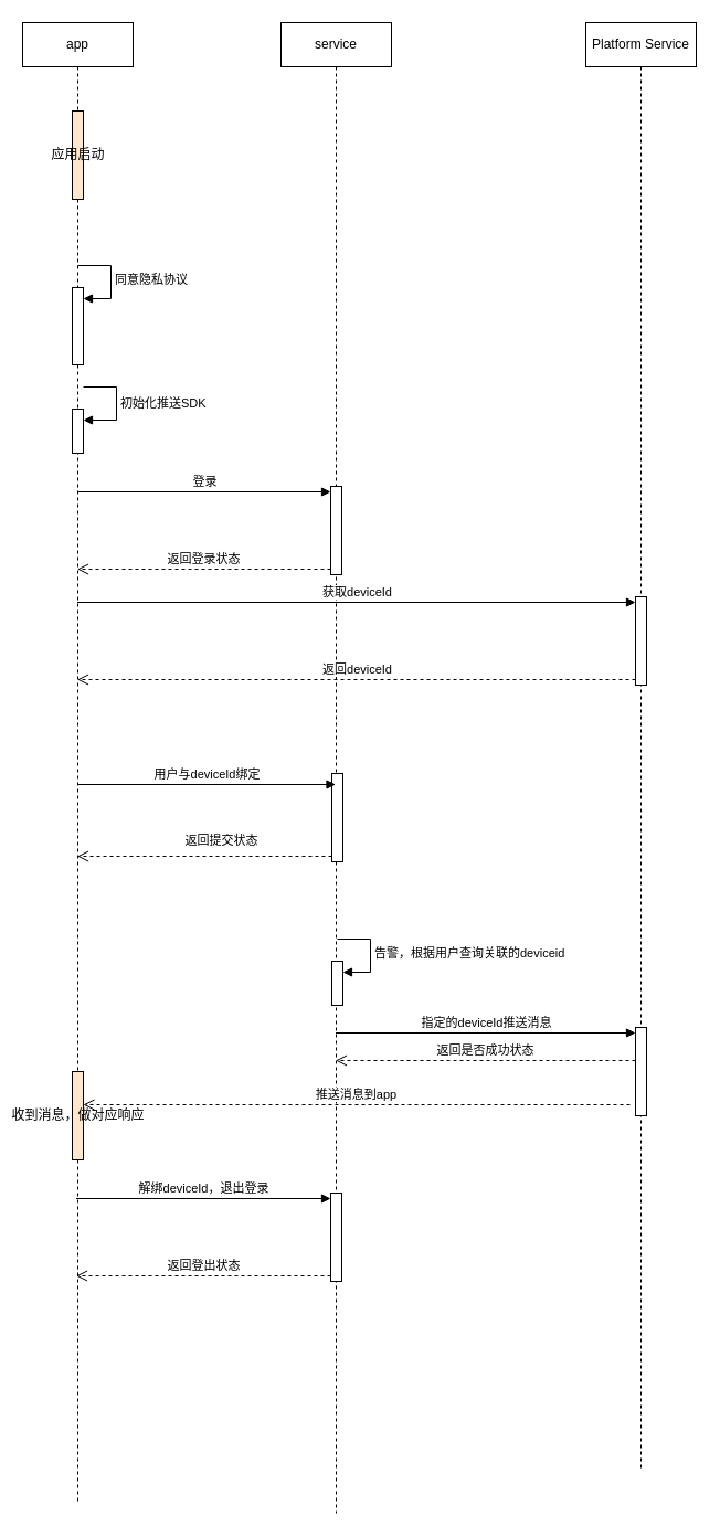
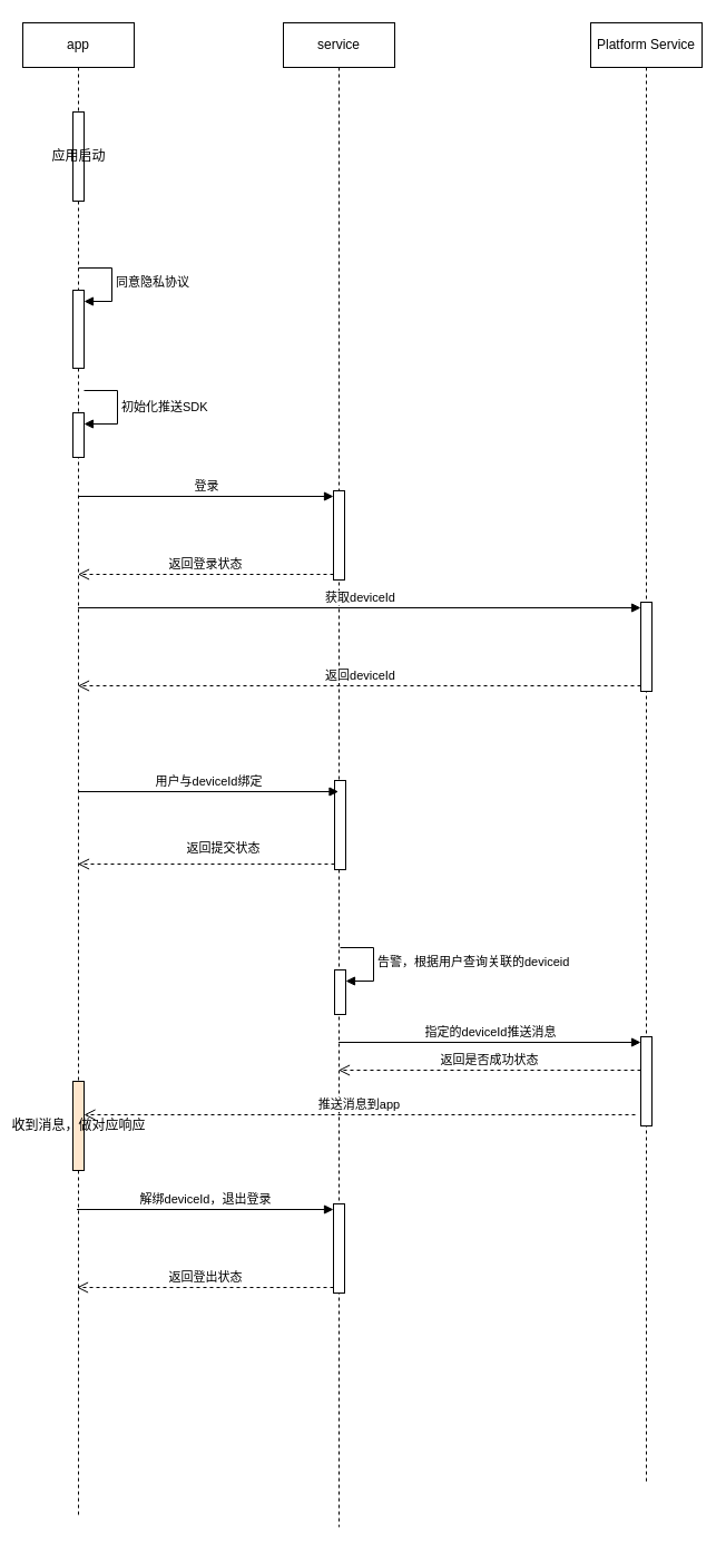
  <mxCell id="0" />
  <mxCell id="1" parent="0" />
  <mxCell id="2" value="app" style="shape=umlLifeline;perimeter=lifelinePerimeter;whiteSpace=wrap;html=1;container=1;dropTarget=0;collapsible=0;recursiveResize=0;outlineConnect=0;portConstraint=eastwest;newEdgeStyle={&quot;curved&quot;:0,&quot;rounded&quot;:0};" parent="1" vertex="1"><mxGeometry x="20" y="20" width="100" height="1340" as="geometry" /></mxCell>
- <mxCell id="3" value="应用启动" style="html=1;points=[[0,0,0,0,5],[0,1,0,0,-5],[1,0,0,0,5],[1,1,0,0,-5]];perimeter=orthogonalPerimeter;outlineConnect=0;targetShapes=umlLifeline;portConstraint=eastwest;newEdgeStyle={&quot;curved&quot;:0,&quot;rounded&quot;:0};fillColor=#ffe6cc;" parent="2" vertex="1"><mxGeometry x="45" y="80" width="10" height="80" as="geometry" /></mxCell>
+ <mxCell id="3" value="应用启动" style="html=1;points=[[0,0,0,0,5],[0,1,0,0,-5],[1,0,0,0,5],[1,1,0,0,-5]];perimeter=orthogonalPerimeter;outlineConnect=0;targetShapes=umlLifeline;portConstraint=eastwest;newEdgeStyle={&quot;curved&quot;:0,&quot;rounded&quot;:0};" parent="2" vertex="1"><mxGeometry x="45" y="80" width="10" height="80" as="geometry" /></mxCell>
  <mxCell id="4" value="" style="html=1;points=[[0,0,0,0,5],[0,1,0,0,-5],[1,0,0,0,5],[1,1,0,0,-5]];perimeter=orthogonalPerimeter;outlineConnect=0;targetShapes=umlLifeline;portConstraint=eastwest;newEdgeStyle={&quot;curved&quot;:0,&quot;rounded&quot;:0};" parent="2" vertex="1"><mxGeometry x="45" y="240" width="10" height="70" as="geometry" /></mxCell>
  <mxCell id="5" value="同意隐私协议" style="html=1;align=left;spacingLeft=2;endArrow=block;rounded=0;edgeStyle=orthogonalEdgeStyle;curved=0;rounded=0;" parent="2" target="4" edge="1"><mxGeometry relative="1" as="geometry"><mxPoint x="50" y="220" as="sourcePoint" /><Array as="points"><mxPoint x="80" y="250" /></Array></mxGeometry></mxCell>
  <mxCell id="6" value="" style="html=1;points=[[0,0,0,0,5],[0,1,0,0,-5],[1,0,0,0,5],[1,1,0,0,-5]];perimeter=orthogonalPerimeter;outlineConnect=0;targetShapes=umlLifeline;portConstraint=eastwest;newEdgeStyle={&quot;curved&quot;:0,&quot;rounded&quot;:0};" parent="2" vertex="1"><mxGeometry x="45" y="350" width="10" height="40" as="geometry" /></mxCell>
  <mxCell id="7" value="初始化推送SDK" style="html=1;align=left;spacingLeft=2;endArrow=block;rounded=0;edgeStyle=orthogonalEdgeStyle;curved=0;rounded=0;" parent="2" target="6" edge="1"><mxGeometry relative="1" as="geometry"><mxPoint x="55" y="330" as="sourcePoint" /><Array as="points"><mxPoint x="85" y="360" /></Array></mxGeometry></mxCell>
  <mxCell id="8" value="service" style="shape=umlLifeline;perimeter=lifelinePerimeter;whiteSpace=wrap;html=1;container=1;dropTarget=0;collapsible=0;recursiveResize=0;outlineConnect=0;portConstraint=eastwest;newEdgeStyle={&quot;curved&quot;:0,&quot;rounded&quot;:0};" parent="1" vertex="1"><mxGeometry x="254" y="20" width="100" height="1350" as="geometry" /></mxCell>
  <mxCell id="9" value="" style="html=1;points=[[0,0,0,0,5],[0,1,0,0,-5],[1,0,0,0,5],[1,1,0,0,-5]];perimeter=orthogonalPerimeter;outlineConnect=0;targetShapes=umlLifeline;portConstraint=eastwest;newEdgeStyle={&quot;curved&quot;:0,&quot;rounded&quot;:0};" parent="8" vertex="1"><mxGeometry x="45" y="420" width="10" height="80" as="geometry" /></mxCell>
  <mxCell id="10" value="" style="html=1;points=[[0,0,0,0,5],[0,1,0,0,-5],[1,0,0,0,5],[1,1,0,0,-5]];perimeter=orthogonalPerimeter;outlineConnect=0;targetShapes=umlLifeline;portConstraint=eastwest;newEdgeStyle={&quot;curved&quot;:0,&quot;rounded&quot;:0};" parent="8" vertex="1"><mxGeometry x="46" y="680" width="10" height="80" as="geometry" /></mxCell>
  <mxCell id="11" value="" style="html=1;points=[[0,0,0,0,5],[0,1,0,0,-5],[1,0,0,0,5],[1,1,0,0,-5]];perimeter=orthogonalPerimeter;outlineConnect=0;targetShapes=umlLifeline;portConstraint=eastwest;newEdgeStyle={&quot;curved&quot;:0,&quot;rounded&quot;:0};" parent="8" vertex="1"><mxGeometry x="45" y="1060" width="10" height="80" as="geometry" /></mxCell>
  <mxCell id="12" value="解绑deviceId，退出登录" style="html=1;verticalAlign=bottom;endArrow=block;curved=0;rounded=0;entryX=0;entryY=0;entryDx=0;entryDy=5;" parent="8" target="11" edge="1"><mxGeometry relative="1" as="geometry"><mxPoint x="-185.5" y="1065" as="sourcePoint" /></mxGeometry></mxCell>
  <mxCell id="13" value="返回登出状态" style="html=1;verticalAlign=bottom;endArrow=open;dashed=1;endSize=8;curved=0;rounded=0;exitX=0;exitY=1;exitDx=0;exitDy=-5;" parent="8" source="11" edge="1"><mxGeometry relative="1" as="geometry"><mxPoint x="-185.5" y="1135" as="targetPoint" /></mxGeometry></mxCell>
  <mxCell id="14" value="Platform Service" style="shape=umlLifeline;perimeter=lifelinePerimeter;whiteSpace=wrap;html=1;container=1;dropTarget=0;collapsible=0;recursiveResize=0;outlineConnect=0;portConstraint=eastwest;newEdgeStyle={&quot;curved&quot;:0,&quot;rounded&quot;:0};" parent="1" vertex="1"><mxGeometry x="530" y="20" width="100" height="1310" as="geometry" /></mxCell>
  <mxCell id="15" value="" style="html=1;points=[[0,0,0,0,5],[0,1,0,0,-5],[1,0,0,0,5],[1,1,0,0,-5]];perimeter=orthogonalPerimeter;outlineConnect=0;targetShapes=umlLifeline;portConstraint=eastwest;newEdgeStyle={&quot;curved&quot;:0,&quot;rounded&quot;:0};" parent="14" vertex="1"><mxGeometry x="45" y="520" width="10" height="80" as="geometry" /></mxCell>
  <mxCell id="16" value="收到消息，做对应响应" style="html=1;points=[[0,0,0,0,5],[0,1,0,0,-5],[1,0,0,0,5],[1,1,0,0,-5]];perimeter=orthogonalPerimeter;outlineConnect=0;targetShapes=umlLifeline;portConstraint=eastwest;newEdgeStyle={&quot;curved&quot;:0,&quot;rounded&quot;:0};fillColor=#ffe6cc;" parent="14" vertex="1"><mxGeometry x="-465" y="950" width="10" height="80" as="geometry" /></mxCell>
  <mxCell id="17" value="" style="html=1;points=[[0,0,0,0,5],[0,1,0,0,-5],[1,0,0,0,5],[1,1,0,0,-5]];perimeter=orthogonalPerimeter;outlineConnect=0;targetShapes=umlLifeline;portConstraint=eastwest;newEdgeStyle={&quot;curved&quot;:0,&quot;rounded&quot;:0};" parent="14" vertex="1"><mxGeometry x="-230" y="850" width="10" height="40" as="geometry" /></mxCell>
  <mxCell id="18" value="告警，根据用户查询关联的deviceid" style="html=1;align=left;spacingLeft=2;endArrow=block;rounded=0;edgeStyle=orthogonalEdgeStyle;curved=0;rounded=0;" parent="14" target="17" edge="1"><mxGeometry relative="1" as="geometry"><mxPoint x="-225" y="830" as="sourcePoint" /><Array as="points"><mxPoint x="-195" y="860" /></Array></mxGeometry></mxCell>
  <mxCell id="19" value="" style="html=1;points=[[0,0,0,0,5],[0,1,0,0,-5],[1,0,0,0,5],[1,1,0,0,-5]];perimeter=orthogonalPerimeter;outlineConnect=0;targetShapes=umlLifeline;portConstraint=eastwest;newEdgeStyle={&quot;curved&quot;:0,&quot;rounded&quot;:0};" parent="14" vertex="1"><mxGeometry x="45" y="910" width="10" height="80" as="geometry" /></mxCell>
  <mxCell id="20" value="指定的deviceId推送消息" style="html=1;verticalAlign=bottom;endArrow=block;curved=0;rounded=0;entryX=0;entryY=0;entryDx=0;entryDy=5;" parent="14" target="19" edge="1"><mxGeometry relative="1" as="geometry"><mxPoint x="-226.5" y="915" as="sourcePoint" /></mxGeometry></mxCell>
  <mxCell id="21" value="返回是否成功状态" style="html=1;verticalAlign=bottom;endArrow=open;dashed=1;endSize=8;curved=0;rounded=0;exitX=0;exitY=1;exitDx=0;exitDy=-5;" parent="14" edge="1"><mxGeometry relative="1" as="geometry"><mxPoint x="-226.5" y="940" as="targetPoint" /><mxPoint x="45" y="940" as="sourcePoint" /></mxGeometry></mxCell>
  <mxCell id="22" value="推送消息到app" style="html=1;verticalAlign=bottom;endArrow=open;dashed=1;endSize=8;curved=0;rounded=0;" parent="14" target="16" edge="1"><mxGeometry relative="1" as="geometry"><mxPoint x="40" y="980" as="sourcePoint" /><mxPoint x="-450" y="980" as="targetPoint" /></mxGeometry></mxCell>
  <mxCell id="23" value="获取deviceId" style="html=1;verticalAlign=bottom;endArrow=block;curved=0;rounded=0;entryX=0;entryY=0;entryDx=0;entryDy=5;" parent="1" target="15" edge="1"><mxGeometry relative="1" as="geometry"><mxPoint x="69.5" y="545" as="sourcePoint" /></mxGeometry></mxCell>
  <mxCell id="24" value="返回deviceId" style="html=1;verticalAlign=bottom;endArrow=open;dashed=1;endSize=8;curved=0;rounded=0;exitX=0;exitY=1;exitDx=0;exitDy=-5;" parent="1" source="15" edge="1"><mxGeometry x="-0.001" relative="1" as="geometry"><mxPoint x="69.5" y="615" as="targetPoint" /><mxPoint as="offset" /></mxGeometry></mxCell>
  <mxCell id="25" value="登录" style="html=1;verticalAlign=bottom;endArrow=block;curved=0;rounded=0;entryX=0;entryY=0;entryDx=0;entryDy=5;" parent="1" source="2" target="9" edge="1"><mxGeometry relative="1" as="geometry"><mxPoint x="230" y="555" as="sourcePoint" /></mxGeometry></mxCell>
  <mxCell id="26" value="返回登录状态" style="html=1;verticalAlign=bottom;endArrow=open;dashed=1;endSize=8;curved=0;rounded=0;exitX=0;exitY=1;exitDx=0;exitDy=-5;" parent="1" source="9" target="2" edge="1"><mxGeometry relative="1" as="geometry"><mxPoint x="230" y="625" as="targetPoint" /></mxGeometry></mxCell>
  <mxCell id="27" value="返回提交状态" style="html=1;verticalAlign=bottom;endArrow=open;dashed=1;endSize=8;curved=0;rounded=0;exitX=0;exitY=1;exitDx=0;exitDy=-5;" parent="1" source="10" target="2" edge="1"><mxGeometry x="-0.132" y="-5" relative="1" as="geometry"><mxPoint x="230" y="775" as="targetPoint" /><mxPoint as="offset" /></mxGeometry></mxCell>
  <mxCell id="28" value="用户与deviceId绑定" style="html=1;verticalAlign=bottom;endArrow=block;curved=0;rounded=0;" parent="1" edge="1"><mxGeometry width="80" relative="1" as="geometry"><mxPoint x="70" y="710" as="sourcePoint" /><mxPoint x="303.5" y="710" as="targetPoint" /><Array as="points" /></mxGeometry></mxCell>
